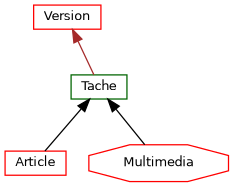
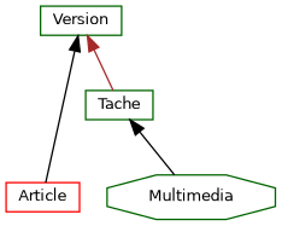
  digraph {
    rankdir=TB
    node [color=darkgreen fillcolor=white fontname=Helvetica fontsize=10 shape=box style=filled]
    edge [color=black dir=back fontname=Helvetica fontsize=10 labelfontname=Helvetica labelfontsize=10 style=solid]
-   n1 [color=red height=0.2 label=Version width=0.4]
+   n1 [height=0.2 label=Version width=0.4]
    n2 [color=red height=0.2 label=Article width=0.4]
    n3 [height=0.2 label=Tache width=0.4]
-   n4 [color=red height=0.2 label=Multimedia shape=octagon width=0.4]
-   n3 -> n2
+   n4 [height=0.2 label=Multimedia shape=octagon width=0.4]
+   n1 -> n2
    n1 -> n3 [color=brown]
    n3 -> n4
  }
